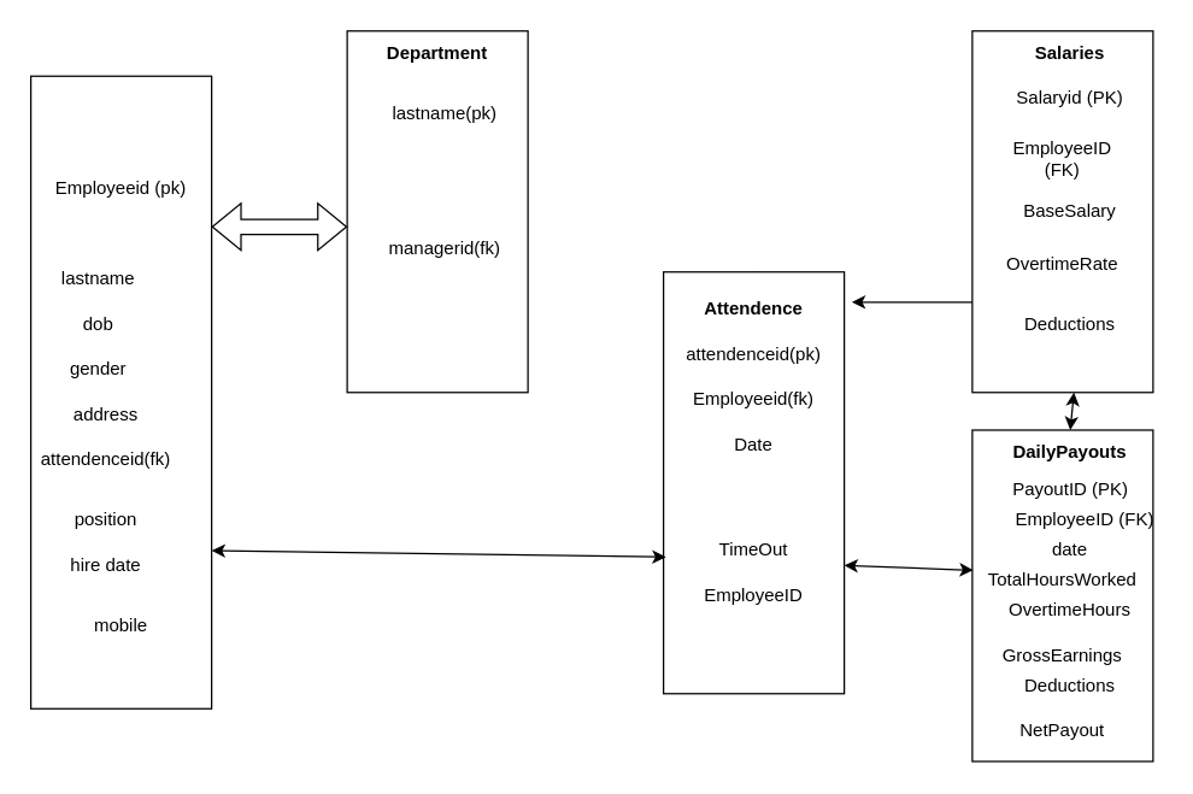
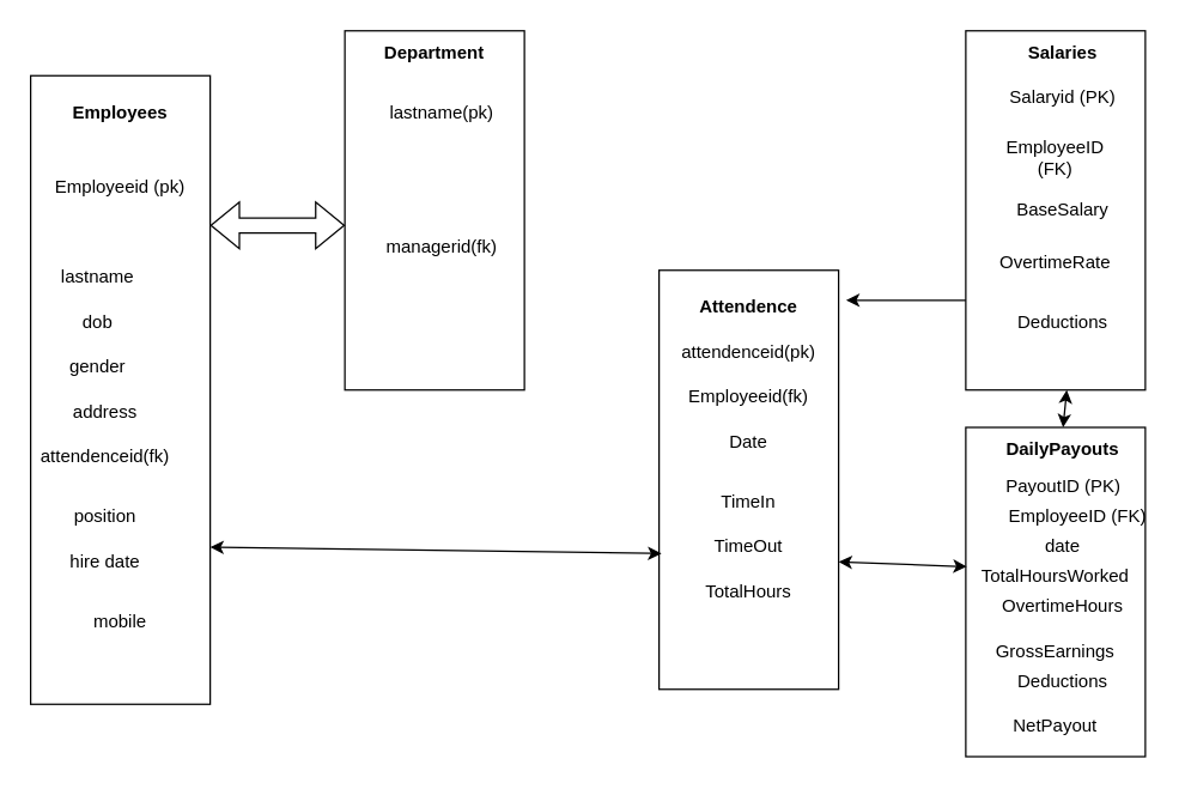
  <mxCell id="0" />
  <mxCell id="1" parent="0" />
  <mxCell id="2" value="" style="rounded=0;whiteSpace=wrap;html=1;" vertex="1" parent="1"><mxGeometry x="20" y="50" width="120" height="420" as="geometry" /></mxCell>
+ <mxCell id="3" value="&lt;b&gt;Employees&lt;/b&gt;" style="text;html=1;strokeColor=none;fillColor=none;align=center;verticalAlign=middle;whiteSpace=wrap;rounded=0;" vertex="1" parent="1"><mxGeometry x="50" y="60" width="60" height="30" as="geometry" /></mxCell>
  <mxCell id="4" value="Employeeid (pk)" style="text;html=1;strokeColor=none;fillColor=none;align=center;verticalAlign=middle;whiteSpace=wrap;rounded=0;" vertex="1" parent="1"><mxGeometry x="35" y="110" width="90" height="30" as="geometry" /></mxCell>
  <mxCell id="5" value="lastname" style="text;html=1;strokeColor=none;fillColor=none;align=center;verticalAlign=middle;whiteSpace=wrap;rounded=0;" vertex="1" parent="1"><mxGeometry x="35" y="170" width="60" height="30" as="geometry" /></mxCell>
  <mxCell id="6" value="dob" style="text;html=1;strokeColor=none;fillColor=none;align=center;verticalAlign=middle;whiteSpace=wrap;rounded=0;" vertex="1" parent="1"><mxGeometry x="35" y="200" width="60" height="30" as="geometry" /></mxCell>
  <mxCell id="7" value="gender" style="text;html=1;strokeColor=none;fillColor=none;align=center;verticalAlign=middle;whiteSpace=wrap;rounded=0;" vertex="1" parent="1"><mxGeometry x="35" y="230" width="60" height="30" as="geometry" /></mxCell>
  <mxCell id="8" value="address" style="text;html=1;strokeColor=none;fillColor=none;align=center;verticalAlign=middle;whiteSpace=wrap;rounded=0;" vertex="1" parent="1"><mxGeometry x="40" y="260" width="60" height="30" as="geometry" /></mxCell>
  <mxCell id="9" value="attendenceid(fk)" style="text;html=1;strokeColor=none;fillColor=none;align=center;verticalAlign=middle;whiteSpace=wrap;rounded=0;" vertex="1" parent="1"><mxGeometry x="40" y="290" width="60" height="30" as="geometry" /></mxCell>
  <mxCell id="10" value="position" style="text;html=1;strokeColor=none;fillColor=none;align=center;verticalAlign=middle;whiteSpace=wrap;rounded=0;" vertex="1" parent="1"><mxGeometry x="40" y="330" width="60" height="30" as="geometry" /></mxCell>
  <mxCell id="11" value="hire date" style="text;html=1;strokeColor=none;fillColor=none;align=center;verticalAlign=middle;whiteSpace=wrap;rounded=0;" vertex="1" parent="1"><mxGeometry x="40" y="360" width="60" height="30" as="geometry" /></mxCell>
  <mxCell id="12" value="mobile" style="text;html=1;strokeColor=none;fillColor=none;align=center;verticalAlign=middle;whiteSpace=wrap;rounded=0;" vertex="1" parent="1"><mxGeometry x="50" y="400" width="60" height="30" as="geometry" /></mxCell>
  <mxCell id="13" value="" style="rounded=0;whiteSpace=wrap;html=1;" vertex="1" parent="1"><mxGeometry x="230" y="20" width="120" height="240" as="geometry" /></mxCell>
  <mxCell id="14" value="&lt;b&gt;Department&lt;/b&gt;" style="text;html=1;strokeColor=none;fillColor=none;align=center;verticalAlign=middle;whiteSpace=wrap;rounded=0;" vertex="1" parent="1"><mxGeometry x="255" y="20" width="70" height="30" as="geometry" /></mxCell>
  <mxCell id="15" value="lastname(pk)" style="text;html=1;strokeColor=none;fillColor=none;align=center;verticalAlign=middle;whiteSpace=wrap;rounded=0;" vertex="1" parent="1"><mxGeometry x="265" y="60" width="60" height="30" as="geometry" /></mxCell>
  <mxCell id="16" value="managerid(fk)" style="text;html=1;strokeColor=none;fillColor=none;align=center;verticalAlign=middle;whiteSpace=wrap;rounded=0;" vertex="1" parent="1"><mxGeometry x="265" y="150" width="60" height="30" as="geometry" /></mxCell>
  <mxCell id="17" value="" style="shape=flexArrow;endArrow=classic;startArrow=classic;html=1;rounded=0;" edge="1" parent="1"><mxGeometry width="100" height="100" relative="1" as="geometry"><mxPoint x="140" y="150" as="sourcePoint" /><mxPoint x="230" y="150" as="targetPoint" /></mxGeometry></mxCell>
  <mxCell id="18" style="edgeStyle=orthogonalEdgeStyle;rounded=0;orthogonalLoop=1;jettySize=auto;html=1;exitX=0.5;exitY=0;exitDx=0;exitDy=0;entryX=0.5;entryY=0;entryDx=0;entryDy=0;" edge="1" parent="1" source="19" target="20"><mxGeometry relative="1" as="geometry" /></mxCell>
  <mxCell id="19" value="" style="rounded=0;whiteSpace=wrap;html=1;" vertex="1" parent="1"><mxGeometry x="440" y="180" width="120" height="280" as="geometry" /></mxCell>
  <mxCell id="20" value="&lt;b&gt;Attendence&lt;/b&gt;" style="text;html=1;strokeColor=none;fillColor=none;align=center;verticalAlign=middle;whiteSpace=wrap;rounded=0;" vertex="1" parent="1"><mxGeometry x="470" y="190" width="60" height="30" as="geometry" /></mxCell>
  <mxCell id="21" value="attendenceid(pk)" style="text;html=1;strokeColor=none;fillColor=none;align=center;verticalAlign=middle;whiteSpace=wrap;rounded=0;" vertex="1" parent="1"><mxGeometry x="470" y="220" width="60" height="30" as="geometry" /></mxCell>
  <mxCell id="22" value="Employeeid(fk)" style="text;html=1;strokeColor=none;fillColor=none;align=center;verticalAlign=middle;whiteSpace=wrap;rounded=0;" vertex="1" parent="1"><mxGeometry x="470" y="250" width="60" height="30" as="geometry" /></mxCell>
  <mxCell id="23" value="Date" style="text;html=1;strokeColor=none;fillColor=none;align=center;verticalAlign=middle;whiteSpace=wrap;rounded=0;" vertex="1" parent="1"><mxGeometry x="470" y="280" width="60" height="30" as="geometry" /></mxCell>
+ <mxCell id="24" value="TimeIn " style="text;html=1;strokeColor=none;fillColor=none;align=center;verticalAlign=middle;whiteSpace=wrap;rounded=0;" vertex="1" parent="1"><mxGeometry x="470" y="320" width="60" height="30" as="geometry" /></mxCell>
  <mxCell id="25" value="TimeOut" style="text;html=1;strokeColor=none;fillColor=none;align=center;verticalAlign=middle;whiteSpace=wrap;rounded=0;" vertex="1" parent="1"><mxGeometry x="470" y="350" width="60" height="30" as="geometry" /></mxCell>
- <mxCell id="26" value="EmployeeID  " style="text;html=1;strokeColor=none;fillColor=none;align=center;verticalAlign=middle;whiteSpace=wrap;rounded=0;" vertex="1" parent="1"><mxGeometry x="470" y="380" width="60" height="30" as="geometry" /></mxCell>
+ <mxCell id="26" value="TotalHours  " style="text;html=1;strokeColor=none;fillColor=none;align=center;verticalAlign=middle;whiteSpace=wrap;rounded=0;" vertex="1" parent="1"><mxGeometry x="470" y="380" width="60" height="30" as="geometry" /></mxCell>
  <mxCell id="27" value="" style="rounded=0;whiteSpace=wrap;html=1;" vertex="1" parent="1"><mxGeometry x="645" y="20" width="120" height="240" as="geometry" /></mxCell>
  <mxCell id="28" value="&lt;b&gt;Salaries&lt;/b&gt;" style="text;html=1;strokeColor=none;fillColor=none;align=center;verticalAlign=middle;whiteSpace=wrap;rounded=0;" vertex="1" parent="1"><mxGeometry x="680" y="20" width="60" height="30" as="geometry" /></mxCell>
  <mxCell id="29" value="Salaryid (PK)  " style="text;html=1;strokeColor=none;fillColor=none;align=center;verticalAlign=middle;whiteSpace=wrap;rounded=0;" vertex="1" parent="1"><mxGeometry x="670" y="50" width="80" height="30" as="geometry" /></mxCell>
  <mxCell id="30" value="EmployeeID (FK)" style="text;html=1;strokeColor=none;fillColor=none;align=center;verticalAlign=middle;whiteSpace=wrap;rounded=0;" vertex="1" parent="1"><mxGeometry x="660" y="90" width="90" height="30" as="geometry" /></mxCell>
  <mxCell id="31" value="BaseSalary " style="text;html=1;strokeColor=none;fillColor=none;align=center;verticalAlign=middle;whiteSpace=wrap;rounded=0;" vertex="1" parent="1"><mxGeometry x="680" y="125" width="60" height="30" as="geometry" /></mxCell>
  <mxCell id="32" value=" OvertimeRate" style="text;html=1;strokeColor=none;fillColor=none;align=center;verticalAlign=middle;whiteSpace=wrap;rounded=0;" vertex="1" parent="1"><mxGeometry x="675" y="160" width="60" height="30" as="geometry" /></mxCell>
  <mxCell id="33" value="Deductions  " style="text;html=1;strokeColor=none;fillColor=none;align=center;verticalAlign=middle;whiteSpace=wrap;rounded=0;" vertex="1" parent="1"><mxGeometry x="680" y="200" width="60" height="30" as="geometry" /></mxCell>
  <mxCell id="34" value="" style="endArrow=classic;html=1;rounded=0;" edge="1" parent="1"><mxGeometry width="50" height="50" relative="1" as="geometry"><mxPoint x="645" y="200" as="sourcePoint" /><mxPoint x="565" y="200" as="targetPoint" /></mxGeometry></mxCell>
  <mxCell id="35" value="" style="rounded=0;whiteSpace=wrap;html=1;" vertex="1" parent="1"><mxGeometry x="645" y="285" width="120" height="220" as="geometry" /></mxCell>
  <mxCell id="36" value="&lt;b&gt;DailyPayouts&lt;/b&gt;" style="text;html=1;strokeColor=none;fillColor=none;align=center;verticalAlign=middle;whiteSpace=wrap;rounded=0;" vertex="1" parent="1"><mxGeometry x="680" y="285" width="60" height="30" as="geometry" /></mxCell>
  <mxCell id="37" value="PayoutID (PK) " style="text;html=1;strokeColor=none;fillColor=none;align=center;verticalAlign=middle;whiteSpace=wrap;rounded=0;" vertex="1" parent="1"><mxGeometry x="662.5" y="310" width="95" height="30" as="geometry" /></mxCell>
  <mxCell id="38" value=" EmployeeID (FK) " style="text;html=1;strokeColor=none;fillColor=none;align=center;verticalAlign=middle;whiteSpace=wrap;rounded=0;" vertex="1" parent="1"><mxGeometry x="670" y="330" width="100" height="30" as="geometry" /></mxCell>
  <mxCell id="39" value="date" style="text;html=1;strokeColor=none;fillColor=none;align=center;verticalAlign=middle;whiteSpace=wrap;rounded=0;" vertex="1" parent="1"><mxGeometry x="680" y="350" width="60" height="30" as="geometry" /></mxCell>
  <mxCell id="40" value=" TotalHoursWorked  " style="text;html=1;strokeColor=none;fillColor=none;align=center;verticalAlign=middle;whiteSpace=wrap;rounded=0;" vertex="1" parent="1"><mxGeometry x="675" y="370" width="60" height="30" as="geometry" /></mxCell>
  <mxCell id="41" value="OvertimeHours" style="text;html=1;strokeColor=none;fillColor=none;align=center;verticalAlign=middle;whiteSpace=wrap;rounded=0;" vertex="1" parent="1"><mxGeometry x="680" y="390" width="60" height="30" as="geometry" /></mxCell>
  <mxCell id="42" value=" GrossEarnings" style="text;html=1;strokeColor=none;fillColor=none;align=center;verticalAlign=middle;whiteSpace=wrap;rounded=0;" vertex="1" parent="1"><mxGeometry x="675" y="420" width="60" height="30" as="geometry" /></mxCell>
  <mxCell id="43" value=" Deductions " style="text;html=1;strokeColor=none;fillColor=none;align=center;verticalAlign=middle;whiteSpace=wrap;rounded=0;" vertex="1" parent="1"><mxGeometry x="680" y="440" width="60" height="30" as="geometry" /></mxCell>
  <mxCell id="44" value="NetPayout  " style="text;html=1;strokeColor=none;fillColor=none;align=center;verticalAlign=middle;whiteSpace=wrap;rounded=0;" vertex="1" parent="1"><mxGeometry x="675" y="470" width="60" height="30" as="geometry" /></mxCell>
  <mxCell id="45" value="" style="endArrow=classic;startArrow=classic;html=1;rounded=0;exitX=0.5;exitY=0;exitDx=0;exitDy=0;" edge="1" parent="1" source="36"><mxGeometry width="50" height="50" relative="1" as="geometry"><mxPoint x="662.5" y="310" as="sourcePoint" /><mxPoint x="712.5" y="260" as="targetPoint" /></mxGeometry></mxCell>
  <mxCell id="46" value="" style="endArrow=classic;startArrow=classic;html=1;rounded=0;entryX=0.005;entryY=0.423;entryDx=0;entryDy=0;entryPerimeter=0;" edge="1" parent="1" target="35"><mxGeometry width="50" height="50" relative="1" as="geometry"><mxPoint x="560" y="374.88" as="sourcePoint" /><mxPoint x="652.36" y="370" as="targetPoint" /></mxGeometry></mxCell>
  <mxCell id="47" value="" style="endArrow=classic;startArrow=classic;html=1;rounded=0;exitX=1;exitY=0.75;exitDx=0;exitDy=0;entryX=0.013;entryY=0.676;entryDx=0;entryDy=0;entryPerimeter=0;" edge="1" parent="1" source="2" target="19"><mxGeometry width="50" height="50" relative="1" as="geometry"><mxPoint x="380" y="420" as="sourcePoint" /><mxPoint x="430" y="370" as="targetPoint" /></mxGeometry></mxCell>
